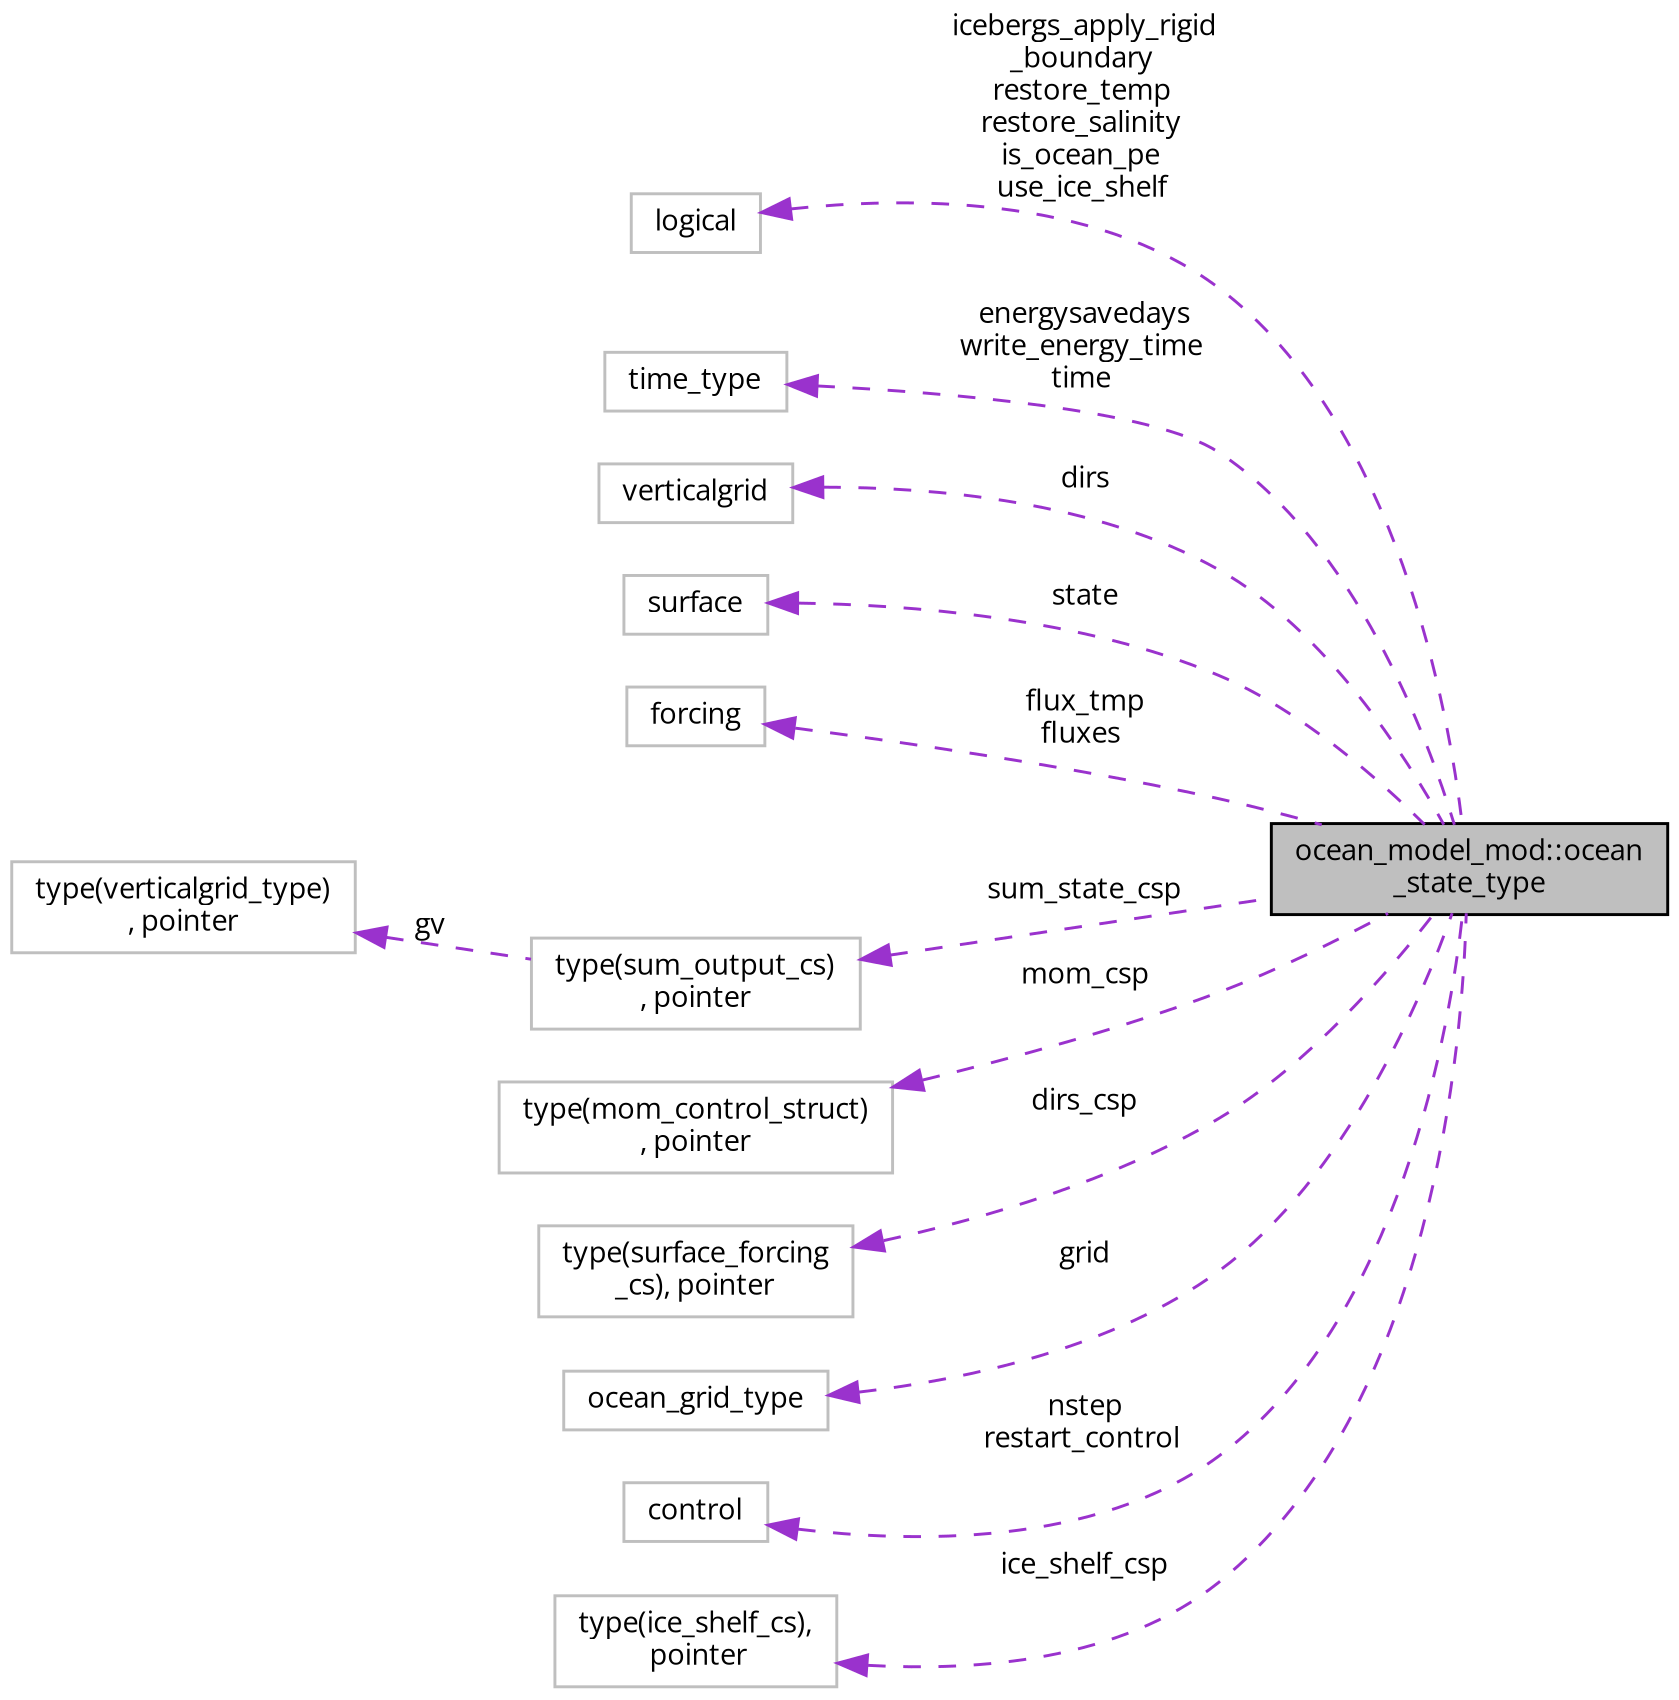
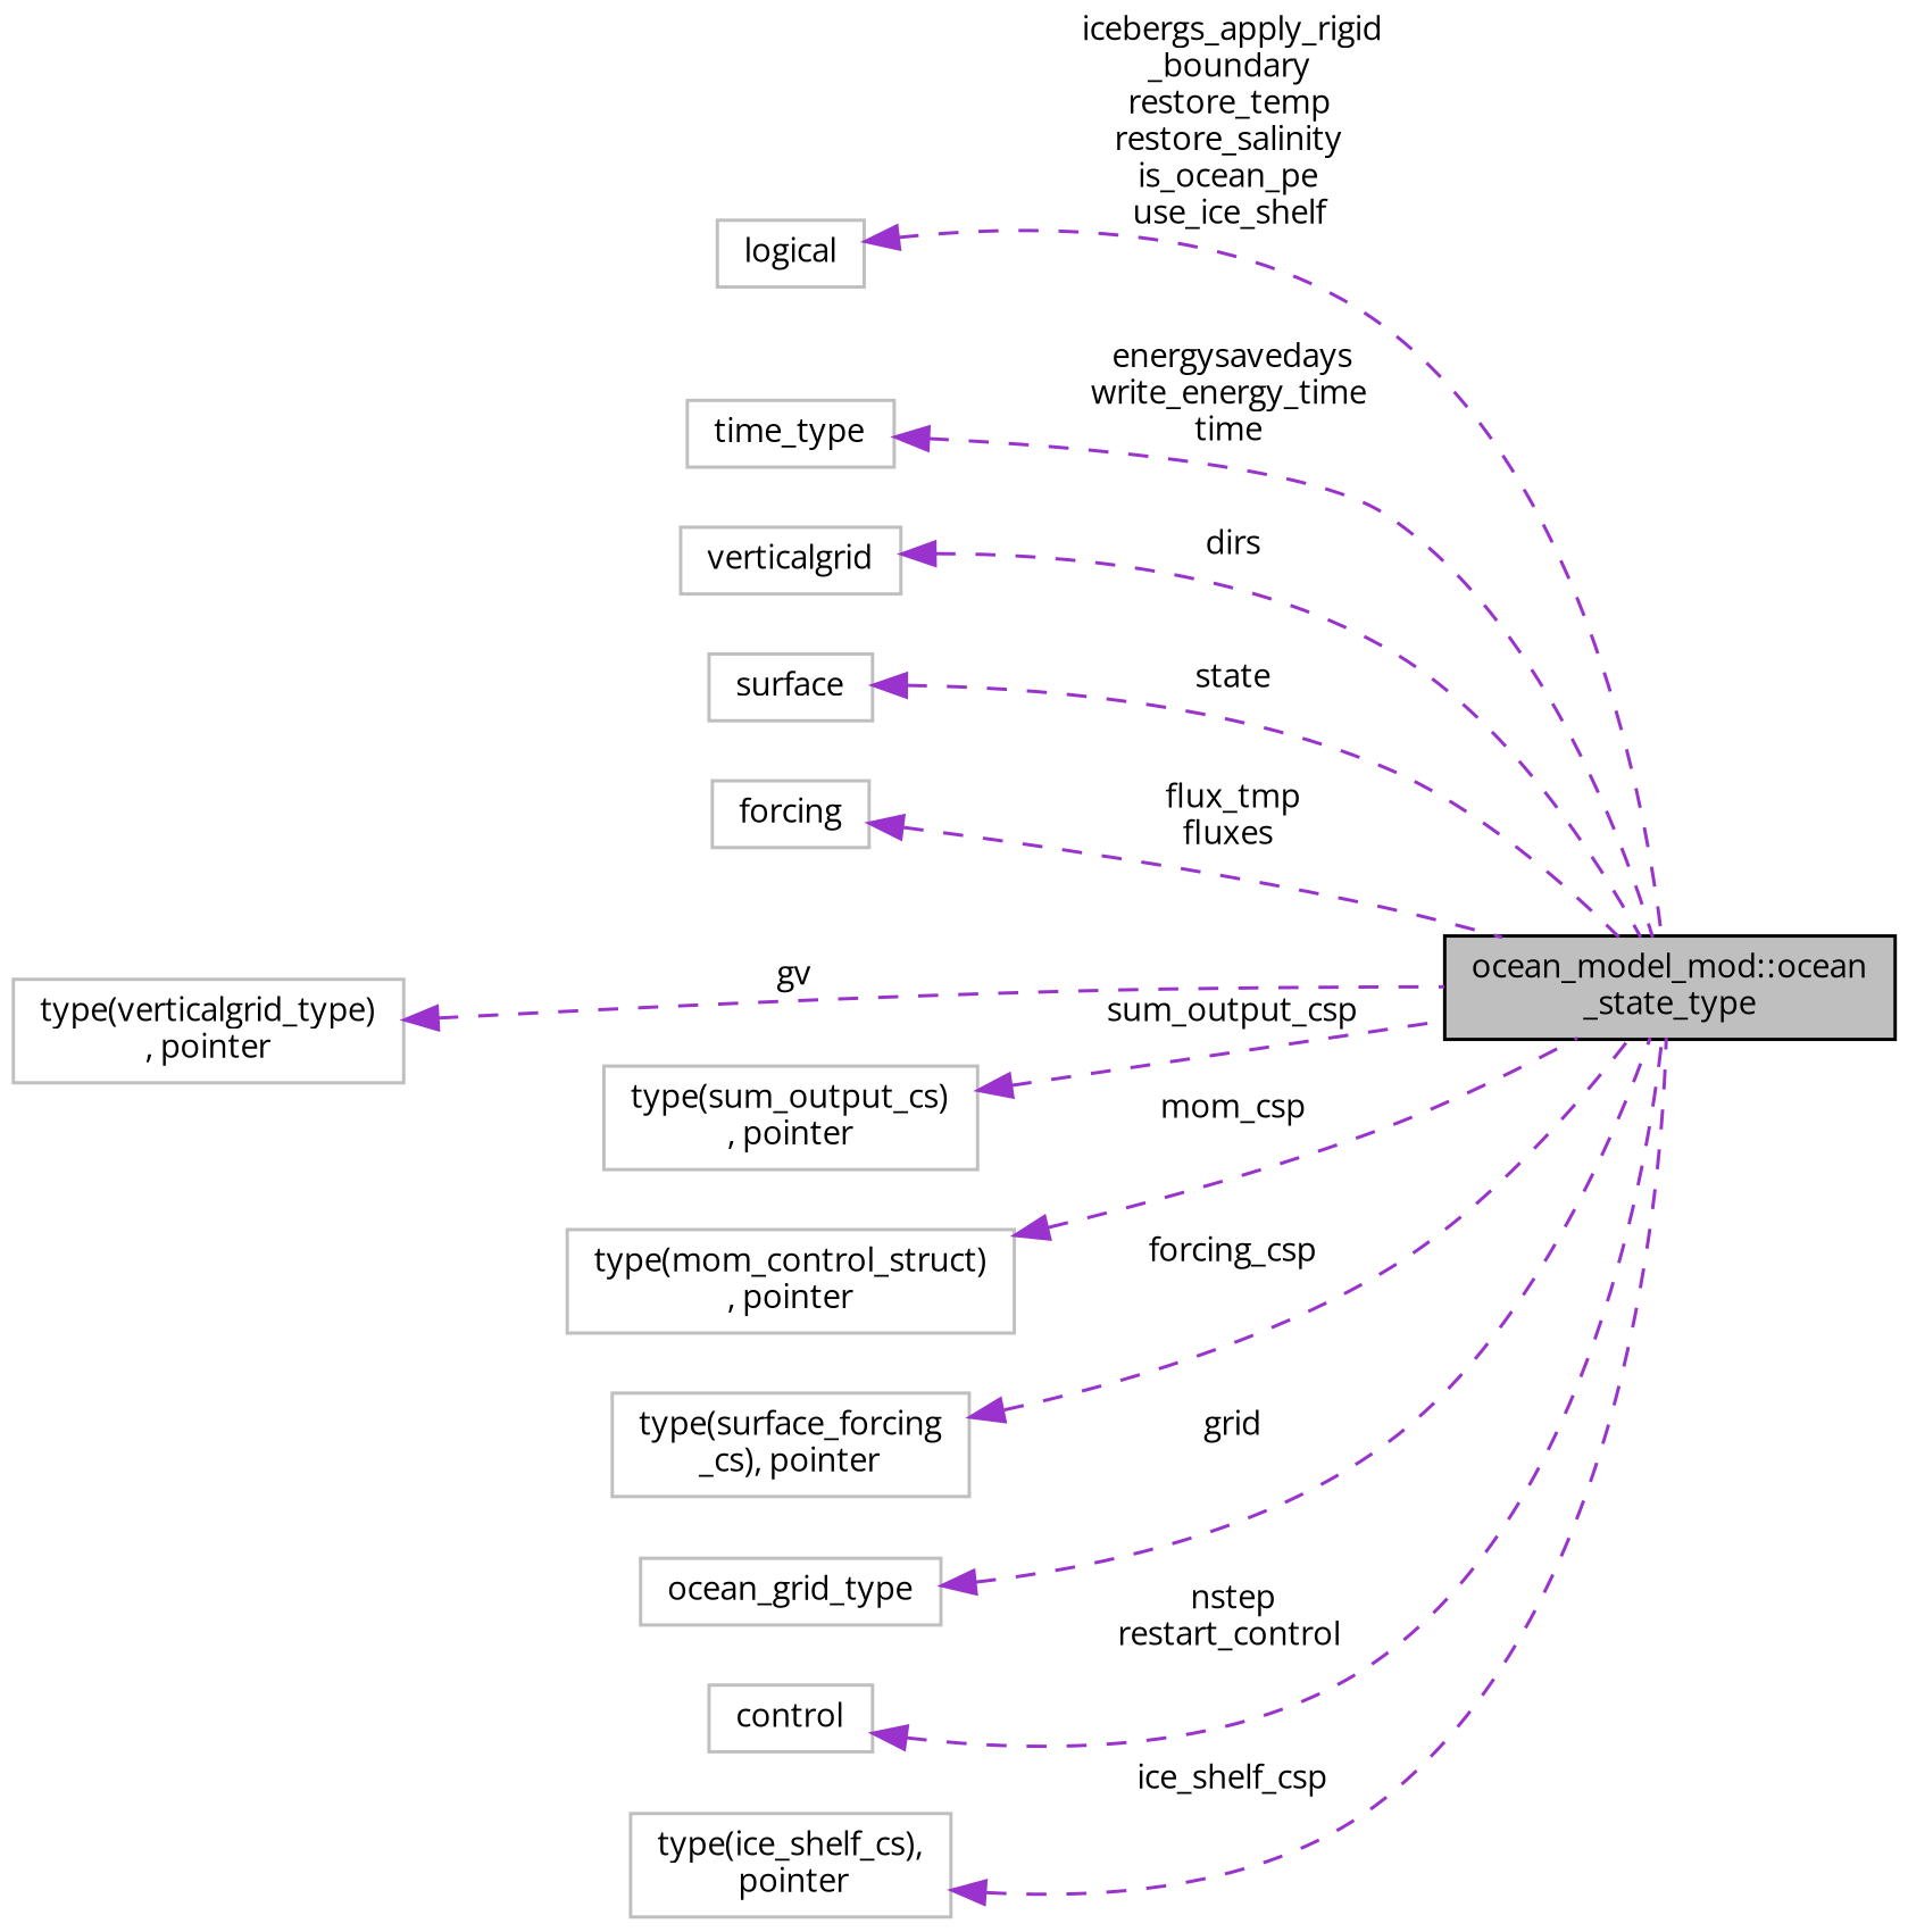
  digraph {
    fontname="Open Sans"
    rankdir=LR
    node [color=grey75 fillcolor=white fontname="Open Sans" fontsize=10 shape=record style=filled]
    edge [color=darkorchid3 dir=back fontname="Open Sans" fontsize=10 labelfontname=Helvetica labelfontsize=10 style=dashed]
    n1 [color=black fillcolor=grey75 fontcolor=black height=0.2 label="ocean_model_mod::ocean\l_state_type" width=0.4]
    n2 [height=0.2 label=logical width=0.4]
    n3 [height=0.2 label=time_type width=0.4]
    n4 [height=0.2 label=verticalgrid width=0.4]
    n5 [height=0.2 label=surface width=0.4]
    n6 [height=0.2 label=forcing width=0.4]
    n7 [height=0.2 label="type(sum_output_cs)\l, pointer" width=0.4]
    n8 [height=0.2 label="type(mom_control_struct)\l, pointer" width=0.4]
    n9 [height=0.2 label="type(surface_forcing\l_cs), pointer" width=0.4]
    n10 [height=0.2 label="type(verticalgrid_type)\l, pointer" width=0.4]
    n11 [height=0.2 label=ocean_grid_type width=0.4]
    n12 [height=0.2 label=control width=0.4]
    n13 [height=0.2 label="type(ice_shelf_cs),\l pointer" width=0.4]
    n2 -> n1 [label=" icebergs_apply_rigid\l_boundary\nrestore_temp\nrestore_salinity\nis_ocean_pe\nuse_ice_shelf"]
    n3 -> n1 [label=" energysavedays\nwrite_energy_time\ntime"]
    n4 -> n1 [label=" dirs"]
    n5 -> n1 [label=" state"]
    n6 -> n1 [label=" flux_tmp\nfluxes"]
-   n7 -> n1 [label=" sum_state_csp"]
+   n7 -> n1 [label=" sum_output_csp"]
    n8 -> n1 [label=" mom_csp"]
-   n9 -> n1 [label=" dirs_csp"]
-   n10 -> n7 [label=" gv"]
+   n9 -> n1 [label=" forcing_csp"]
+   n10 -> n1 [label=" gv"]
    n11 -> n1 [label=" grid"]
    n12 -> n1 [label=" nstep\nrestart_control"]
    n13 -> n1 [label=" ice_shelf_csp"]
  }
